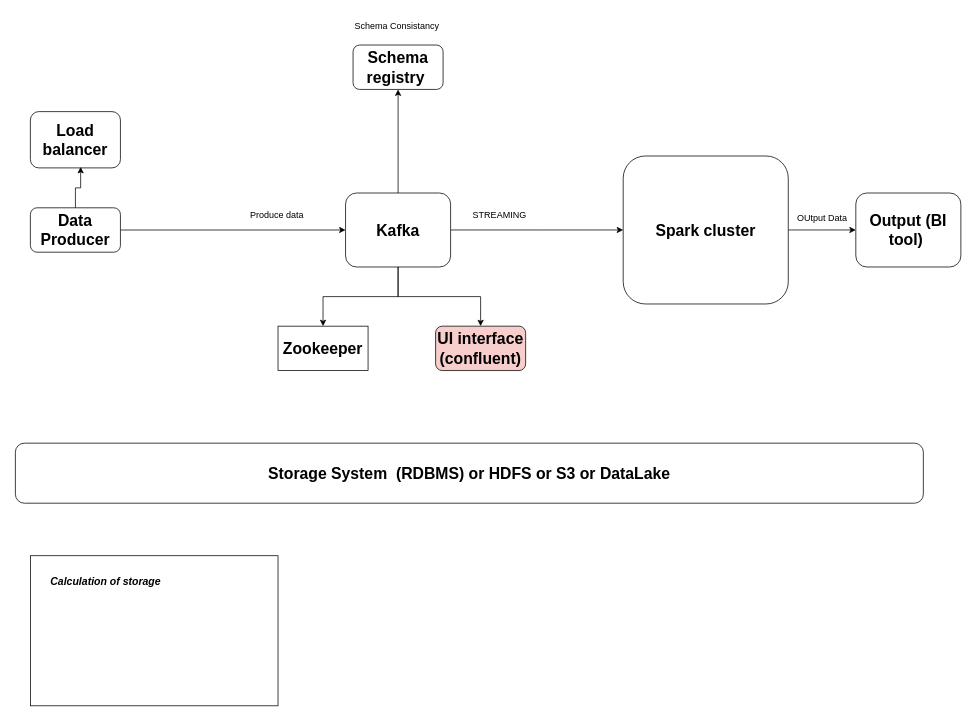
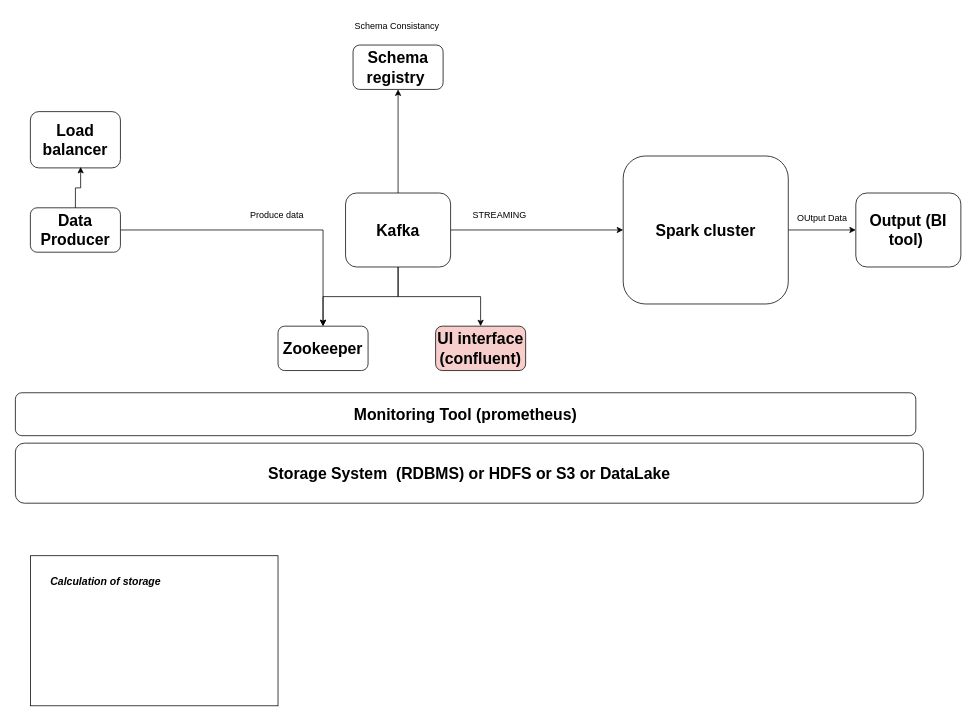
  <mxCell id="0" />
  <mxCell id="1" parent="0" />
  <mxCell id="2" style="edgeStyle=orthogonalEdgeStyle;rounded=0;orthogonalLoop=1;jettySize=auto;html=1;" edge="1" parent="1" source="6" target="7"><mxGeometry relative="1" as="geometry" /></mxCell>
  <mxCell id="3" style="edgeStyle=orthogonalEdgeStyle;rounded=0;orthogonalLoop=1;jettySize=auto;html=1;" edge="1" parent="1" source="6" target="9"><mxGeometry relative="1" as="geometry" /></mxCell>
  <mxCell id="4" style="edgeStyle=orthogonalEdgeStyle;rounded=0;orthogonalLoop=1;jettySize=auto;html=1;entryX=0.5;entryY=1;entryDx=0;entryDy=0;" edge="1" parent="1" source="6" target="10"><mxGeometry relative="1" as="geometry" /></mxCell>
  <mxCell id="5" style="edgeStyle=orthogonalEdgeStyle;rounded=0;orthogonalLoop=1;jettySize=auto;html=1;" edge="1" parent="1" source="6" target="15"><mxGeometry relative="1" as="geometry" /></mxCell>
  <mxCell id="6" value="&lt;b&gt;&lt;font style=&quot;font-size: 21px;&quot;&gt;Kafka&lt;/font&gt;&lt;/b&gt;" style="rounded=1;whiteSpace=wrap;html=1;" vertex="1" parent="1"><mxGeometry x="460" y="256.62" width="140" height="98.592" as="geometry" /></mxCell>
- <mxCell id="7" value="&lt;b&gt;&lt;font style=&quot;font-size: 21px;&quot;&gt;Zookeeper&lt;/font&gt;&lt;/b&gt;" style="whiteSpace=wrap;html=1;rounded=0;" vertex="1" parent="1"><mxGeometry x="370" y="434.085" width="120" height="59.155" as="geometry" /></mxCell>
+ <mxCell id="7" value="&lt;b&gt;&lt;font style=&quot;font-size: 21px;&quot;&gt;Zookeeper&lt;/font&gt;&lt;/b&gt;" style="rounded=1;whiteSpace=wrap;html=1;" vertex="1" parent="1"><mxGeometry x="370" y="434.085" width="120" height="59.155" as="geometry" /></mxCell>
  <mxCell id="8" style="edgeStyle=orthogonalEdgeStyle;rounded=0;orthogonalLoop=1;jettySize=auto;html=1;" edge="1" parent="1" source="9" target="16"><mxGeometry relative="1" as="geometry" /></mxCell>
  <mxCell id="9" value="&lt;b&gt;&lt;font style=&quot;font-size: 21px;&quot;&gt;Spark cluster&lt;/font&gt;&lt;/b&gt;" style="rounded=1;whiteSpace=wrap;html=1;" vertex="1" parent="1"><mxGeometry x="830" y="207.324" width="220" height="197.183" as="geometry" /></mxCell>
  <mxCell id="10" value="&lt;b&gt;&lt;font style=&quot;font-size: 21px;&quot;&gt;Schema registry&amp;nbsp;&lt;/font&gt;&lt;/b&gt;" style="rounded=1;whiteSpace=wrap;html=1;" vertex="1" parent="1"><mxGeometry x="470" y="59.437" width="120" height="59.155" as="geometry" /></mxCell>
- <mxCell id="11" style="edgeStyle=orthogonalEdgeStyle;rounded=0;orthogonalLoop=1;jettySize=auto;html=1;" edge="1" parent="1" source="12" target="6"><mxGeometry relative="1" as="geometry" /></mxCell>
+ <mxCell id="11" style="edgeStyle=orthogonalEdgeStyle;rounded=0;orthogonalLoop=1;jettySize=auto;html=1;" edge="1" parent="1" source="12" target="7"><mxGeometry relative="1" as="geometry" /></mxCell>
  <mxCell id="12" value="&lt;b&gt;&lt;font style=&quot;font-size: 21px;&quot;&gt;Data Producer&lt;/font&gt;&lt;/b&gt;" style="rounded=1;whiteSpace=wrap;html=1;" vertex="1" parent="1"><mxGeometry x="40" y="276.338" width="120" height="59.155" as="geometry" /></mxCell>
  <mxCell id="13" value="&lt;b&gt;&lt;font style=&quot;font-size: 21px;&quot;&gt;Load balancer&lt;/font&gt;&lt;/b&gt;" style="rounded=1;whiteSpace=wrap;html=1;" vertex="1" parent="1"><mxGeometry x="40" y="148.167" width="120" height="75" as="geometry" /></mxCell>
  <mxCell id="14" style="edgeStyle=orthogonalEdgeStyle;rounded=0;orthogonalLoop=1;jettySize=auto;html=1;entryX=0.558;entryY=0.983;entryDx=0;entryDy=0;entryPerimeter=0;" edge="1" parent="1" source="12" target="13"><mxGeometry relative="1" as="geometry" /></mxCell>
  <mxCell id="15" value="&lt;b&gt;&lt;font style=&quot;font-size: 21px;&quot;&gt;UI interface (confluent)&lt;/font&gt;&lt;/b&gt;" style="rounded=1;whiteSpace=wrap;html=1;fillColor=#f8cecc;" vertex="1" parent="1"><mxGeometry x="580" y="434.085" width="120" height="59.155" as="geometry" /></mxCell>
  <mxCell id="16" value="&lt;b&gt;&lt;font style=&quot;font-size: 21px;&quot;&gt;Output (BI tool)&amp;nbsp;&lt;/font&gt;&lt;/b&gt;" style="rounded=1;whiteSpace=wrap;html=1;" vertex="1" parent="1"><mxGeometry x="1140" y="256.62" width="140" height="98.592" as="geometry" /></mxCell>
  <mxCell id="17" value="STREAMING" style="text;html=1;align=center;verticalAlign=middle;resizable=0;points=[];autosize=1;strokeColor=none;fillColor=none;" vertex="1" parent="1"><mxGeometry x="620" y="271.408" width="90" height="30" as="geometry" /></mxCell>
  <mxCell id="18" value="Produce data&amp;nbsp;" style="text;html=1;align=center;verticalAlign=middle;resizable=0;points=[];autosize=1;strokeColor=none;fillColor=none;" vertex="1" parent="1"><mxGeometry x="320" y="271.408" width="100" height="30" as="geometry" /></mxCell>
  <mxCell id="19" value="OUtput Data" style="text;html=1;align=center;verticalAlign=middle;resizable=0;points=[];autosize=1;strokeColor=none;fillColor=none;" vertex="1" parent="1"><mxGeometry x="1050" y="276.338" width="90" height="30" as="geometry" /></mxCell>
  <mxCell id="20" value="Schema Consistancy&amp;nbsp;" style="text;html=1;align=center;verticalAlign=middle;resizable=0;points=[];autosize=1;strokeColor=none;fillColor=none;" vertex="1" parent="1"><mxGeometry x="460" y="20" width="140" height="30" as="geometry" /></mxCell>
+ <mxCell id="21" value="&lt;b&gt;&lt;font style=&quot;font-size: 21px;&quot;&gt;Monitoring Tool (&lt;/font&gt;&lt;/b&gt;&lt;span style=&quot;font-size: 21px;&quot;&gt;&lt;b&gt;prometheus)&lt;/b&gt;&lt;/span&gt;" style="rounded=1;whiteSpace=wrap;html=1;" vertex="1" parent="1"><mxGeometry x="20" y="522.82" width="1200" height="57.18" as="geometry" /></mxCell>
  <mxCell id="22" value="&lt;b&gt;&lt;font style=&quot;font-size: 21px;&quot;&gt;Storage System&amp;nbsp; (RDBMS) or HDFS or S3 or DataLake&lt;/font&gt;&lt;/b&gt;" style="rounded=1;whiteSpace=wrap;html=1;" vertex="1" parent="1"><mxGeometry x="20" y="590" width="1210" height="80" as="geometry" /></mxCell>
  <mxCell id="23" value="" style="whiteSpace=wrap;html=1;" vertex="1" parent="1"><mxGeometry x="40" y="740" width="330" height="200" as="geometry" /></mxCell>
  <mxCell id="24" value="&lt;b&gt;&lt;i&gt;&lt;font style=&quot;font-size: 14px;&quot;&gt;Calculation of storage&lt;/font&gt;&lt;/i&gt;&lt;/b&gt;" style="text;html=1;align=center;verticalAlign=middle;resizable=0;points=[];autosize=1;strokeColor=none;fillColor=default;" vertex="1" parent="1"><mxGeometry x="55" y="760" width="170" height="30" as="geometry" /></mxCell>
